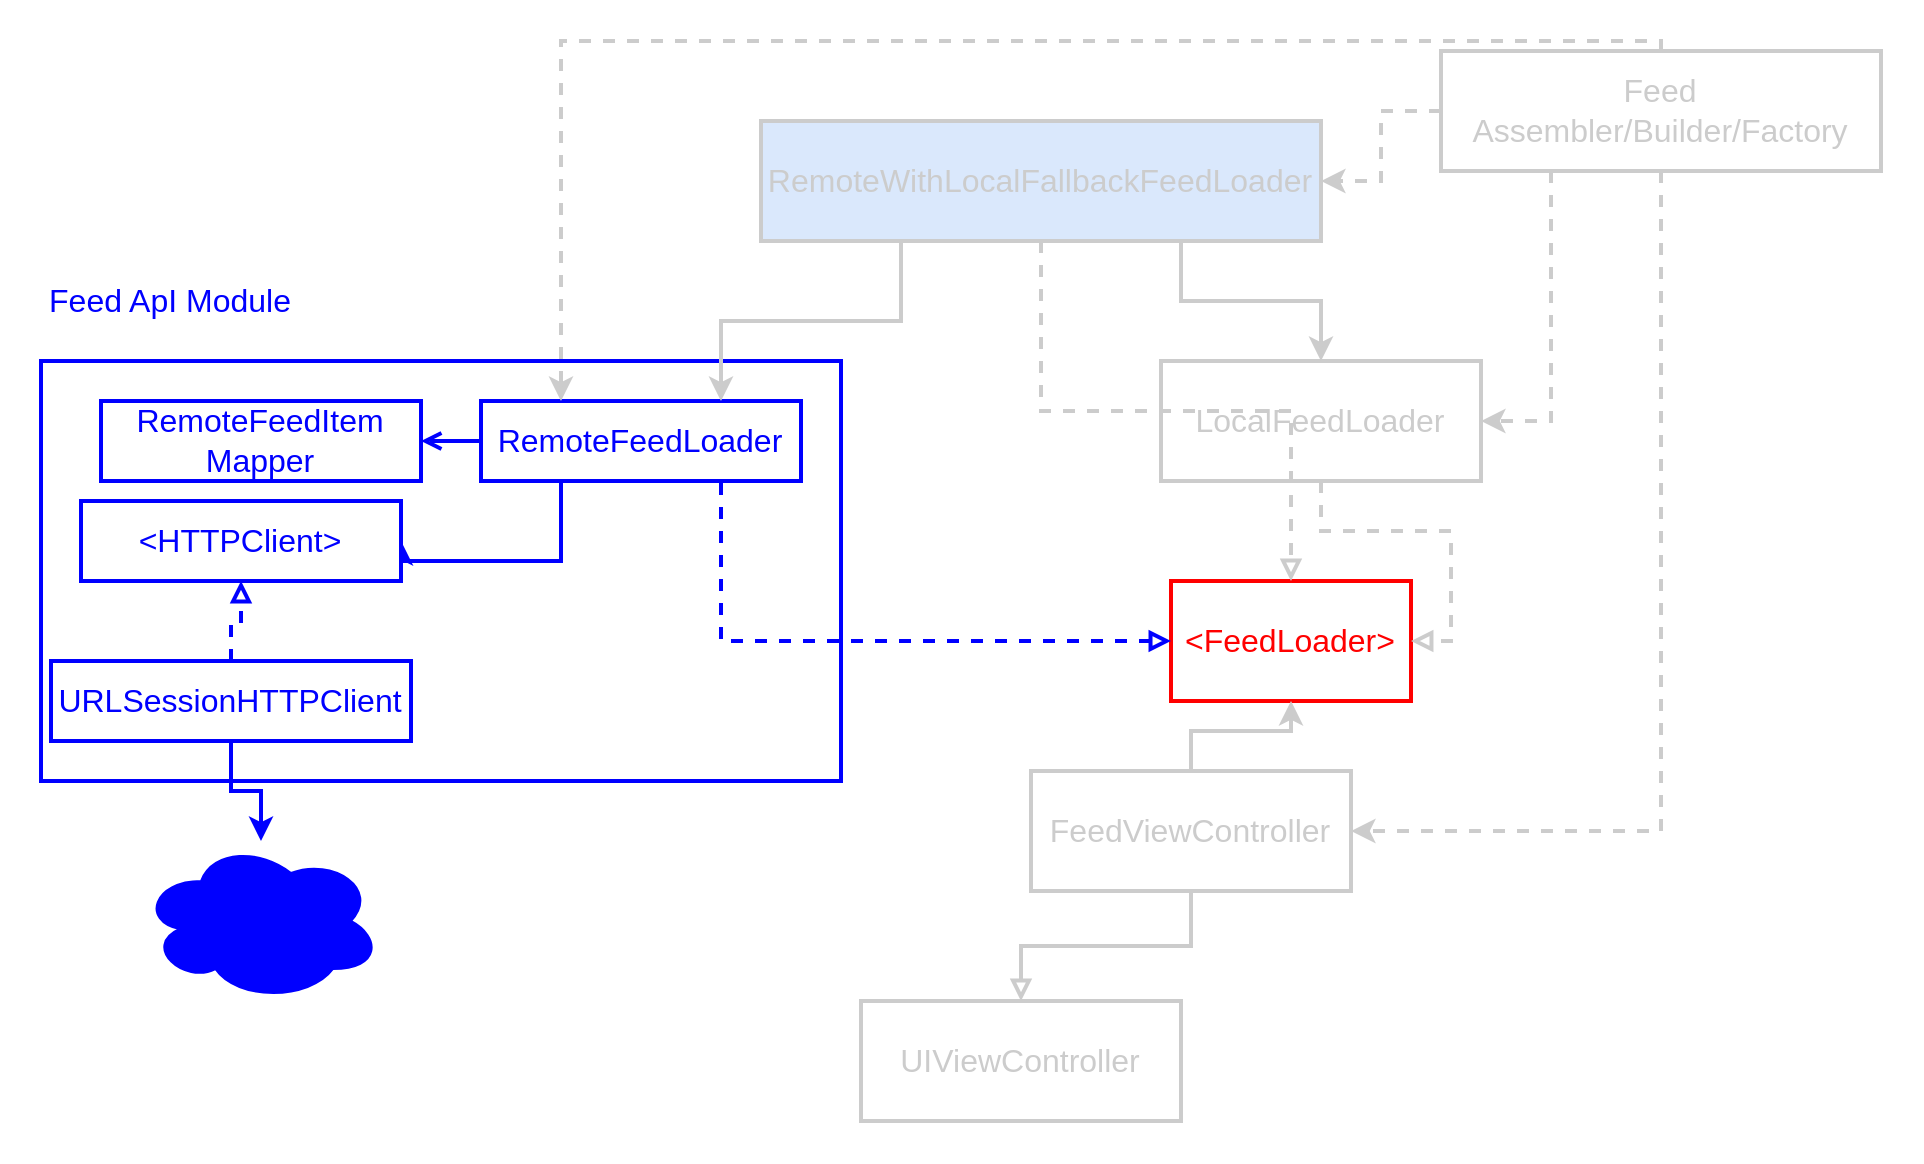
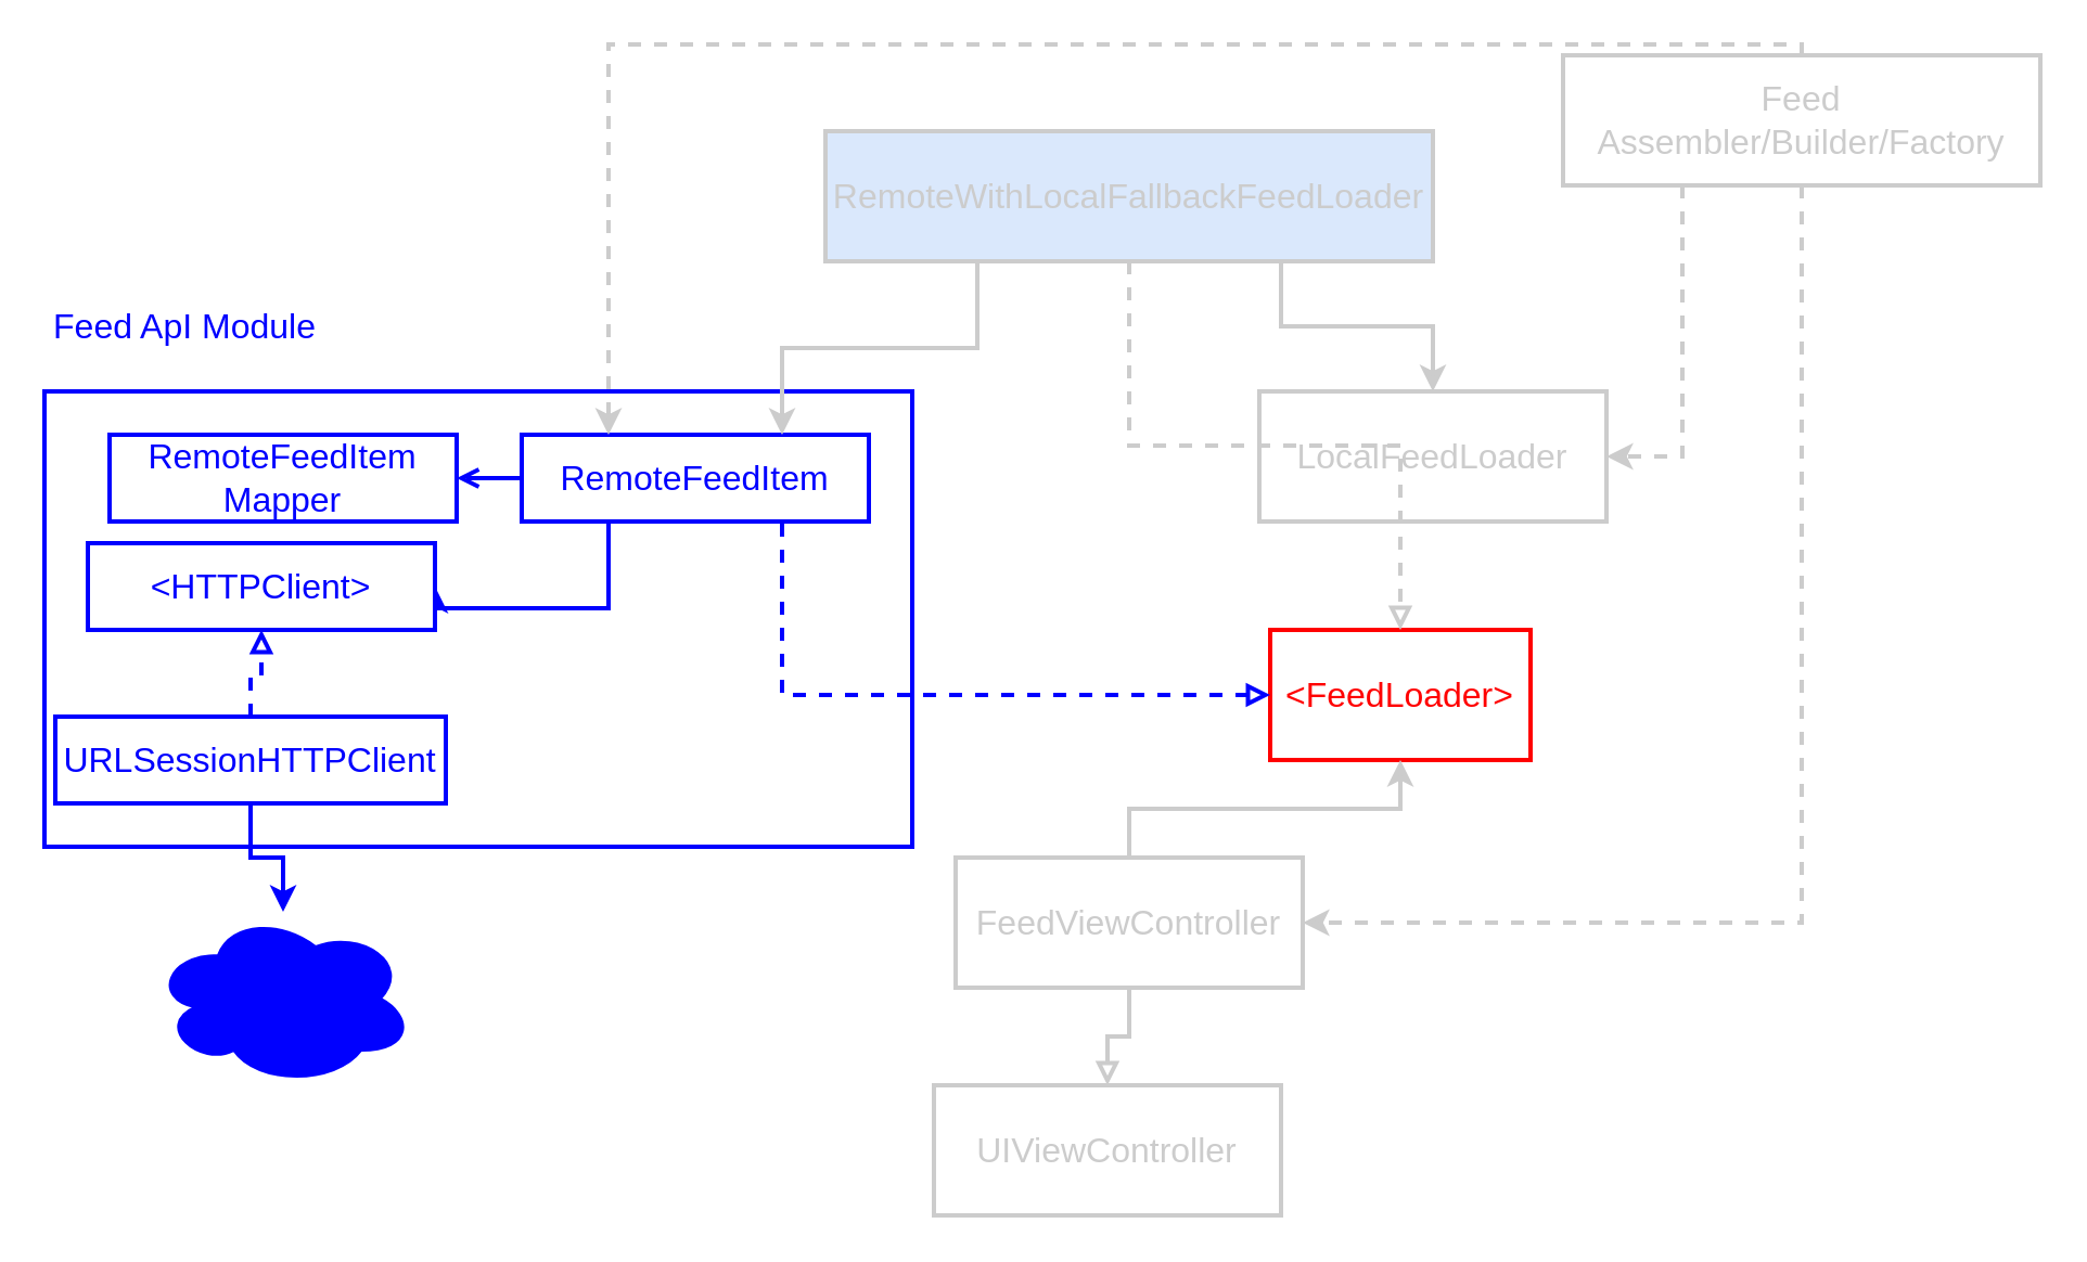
  <mxCell id="0" />
  <mxCell id="1" parent="0" />
  <mxCell id="2" value="&amp;lt;FeedLoader&amp;gt;" style="rounded=0;whiteSpace=wrap;html=1;strokeWidth=2;fontSize=16;fontColor=#FF0000;strokeColor=#FF0000;" parent="1" vertex="1"><mxGeometry x="585" y="290" width="120" height="60" as="geometry" /></mxCell>
  <mxCell id="3" value="" style="rounded=0;whiteSpace=wrap;html=1;strokeWidth=2;fontSize=16;fontColor=#CCCCCC;strokeColor=#0000FF;" parent="1" vertex="1"><mxGeometry x="20" y="180" width="400" height="210" as="geometry" /></mxCell>
- <mxCell id="4" style="edgeStyle=orthogonalEdgeStyle;rounded=0;orthogonalLoop=1;jettySize=auto;html=1;exitX=0.5;exitY=1;exitDx=0;exitDy=0;entryX=1;entryY=0.5;entryDx=0;entryDy=0;endArrow=block;endFill=0;strokeWidth=2;fontSize=16;dashed=1;strokeColor=#CCCCCC;fontColor=#CCCCCC;" parent="1" source="5" target="2" edge="1"><mxGeometry relative="1" as="geometry" /></mxCell>
  <mxCell id="5" value="LocalFeedLoader" style="rounded=0;whiteSpace=wrap;html=1;strokeWidth=2;fontSize=16;strokeColor=#CCCCCC;fontColor=#CCCCCC;" parent="1" vertex="1"><mxGeometry x="580" y="180" width="160" height="60" as="geometry" /></mxCell>
  <mxCell id="6" style="edgeStyle=orthogonalEdgeStyle;rounded=0;orthogonalLoop=1;jettySize=auto;html=1;exitX=0.5;exitY=1;exitDx=0;exitDy=0;entryX=0.5;entryY=0;entryDx=0;entryDy=0;dashed=1;endArrow=block;endFill=0;strokeWidth=2;fontSize=16;strokeColor=#CCCCCC;fontColor=#CCCCCC;" parent="1" source="8" target="2" edge="1"><mxGeometry relative="1" as="geometry" /></mxCell>
  <mxCell id="7" style="edgeStyle=orthogonalEdgeStyle;rounded=0;orthogonalLoop=1;jettySize=auto;html=1;exitX=0.75;exitY=1;exitDx=0;exitDy=0;entryX=0.5;entryY=0;entryDx=0;entryDy=0;endArrow=classic;endFill=1;strokeWidth=2;fontSize=16;strokeColor=#CCCCCC;fontColor=#CCCCCC;" parent="1" source="8" target="5" edge="1"><mxGeometry relative="1" as="geometry"><Array as="points"><mxPoint x="595" y="150" /><mxPoint x="650" y="150" /></Array></mxGeometry></mxCell>
  <mxCell id="8" value="RemoteWithLocalFallbackFeedLoader" style="rounded=0;whiteSpace=wrap;html=1;strokeWidth=2;fontSize=16;strokeColor=#CCCCCC;fontColor=#CCCCCC;fillColor=#dae8fc;" parent="1" vertex="1"><mxGeometry x="380" y="60" width="280" height="60" as="geometry" /></mxCell>
  <mxCell id="9" style="edgeStyle=orthogonalEdgeStyle;rounded=0;orthogonalLoop=1;jettySize=auto;html=1;exitX=0.5;exitY=1;exitDx=0;exitDy=0;entryX=0.5;entryY=0;entryDx=0;entryDy=0;endArrow=block;endFill=0;strokeWidth=2;fontSize=16;strokeColor=#CCCCCC;fontColor=#CCCCCC;" parent="1" source="11" target="12" edge="1"><mxGeometry relative="1" as="geometry" /></mxCell>
  <mxCell id="10" style="edgeStyle=orthogonalEdgeStyle;rounded=0;orthogonalLoop=1;jettySize=auto;html=1;exitX=0.5;exitY=0;exitDx=0;exitDy=0;entryX=0.5;entryY=1;entryDx=0;entryDy=0;endArrow=classic;endFill=1;strokeWidth=2;fontSize=16;strokeColor=#CCCCCC;fontColor=#CCCCCC;" parent="1" source="11" target="2" edge="1"><mxGeometry relative="1" as="geometry" /></mxCell>
- <mxCell id="11" value="FeedViewController" style="rounded=0;whiteSpace=wrap;html=1;strokeWidth=2;fontSize=16;strokeColor=#CCCCCC;fontColor=#CCCCCC;" parent="1" vertex="1"><mxGeometry x="515" y="385" width="160" height="60" as="geometry" /></mxCell>
+ <mxCell id="11" value="FeedViewController" style="rounded=0;whiteSpace=wrap;html=1;strokeWidth=2;fontSize=16;strokeColor=#CCCCCC;fontColor=#CCCCCC;" parent="1" vertex="1"><mxGeometry x="440" y="395" width="160" height="60" as="geometry" /></mxCell>
  <mxCell id="12" value="UIViewController" style="rounded=0;whiteSpace=wrap;html=1;strokeWidth=2;fontSize=16;strokeColor=#CCCCCC;fontColor=#CCCCCC;" parent="1" vertex="1"><mxGeometry x="430" y="500" width="160" height="60" as="geometry" /></mxCell>
- <mxCell id="13" style="edgeStyle=orthogonalEdgeStyle;rounded=0;orthogonalLoop=1;jettySize=auto;html=1;exitX=0;exitY=0.5;exitDx=0;exitDy=0;entryX=1;entryY=0.5;entryDx=0;entryDy=0;dashed=1;endArrow=classic;endFill=1;strokeWidth=2;fontSize=16;strokeColor=#CCCCCC;fontColor=#CCCCCC;" parent="1" source="16" target="8" edge="1"><mxGeometry relative="1" as="geometry" /></mxCell>
  <mxCell id="14" style="edgeStyle=orthogonalEdgeStyle;rounded=0;orthogonalLoop=1;jettySize=auto;html=1;exitX=0.25;exitY=1;exitDx=0;exitDy=0;entryX=1;entryY=0.5;entryDx=0;entryDy=0;dashed=1;endArrow=classic;endFill=1;strokeWidth=2;fontSize=16;strokeColor=#CCCCCC;fontColor=#CCCCCC;" parent="1" source="16" target="5" edge="1"><mxGeometry relative="1" as="geometry" /></mxCell>
  <mxCell id="15" style="edgeStyle=orthogonalEdgeStyle;rounded=0;orthogonalLoop=1;jettySize=auto;html=1;exitX=0.5;exitY=1;exitDx=0;exitDy=0;entryX=1;entryY=0.5;entryDx=0;entryDy=0;dashed=1;endArrow=classic;endFill=1;strokeWidth=2;fontSize=16;strokeColor=#CCCCCC;fontColor=#CCCCCC;" parent="1" source="16" target="11" edge="1"><mxGeometry relative="1" as="geometry" /></mxCell>
  <mxCell id="16" value="Feed&lt;br&gt;Assembler/Builder/Factory" style="rounded=0;whiteSpace=wrap;html=1;strokeWidth=2;fontSize=16;strokeColor=#CCCCCC;fontColor=#CCCCCC;" parent="1" vertex="1"><mxGeometry x="720" y="25" width="220" height="60" as="geometry" /></mxCell>
  <mxCell id="17" value="Feed ApI Module" style="text;html=1;strokeColor=none;fillColor=none;align=center;verticalAlign=middle;whiteSpace=wrap;rounded=0;fontColor=#0000FF;fontSize=16;" vertex="1" parent="1"><mxGeometry x="20" y="140" width="130" height="20" as="geometry" /></mxCell>
  <mxCell id="18" value="" style="edgeStyle=orthogonalEdgeStyle;rounded=0;orthogonalLoop=1;jettySize=auto;html=1;fontSize=16;fontColor=#0000FF;strokeColor=#0000FF;strokeWidth=2;endArrow=open;" edge="1" parent="1" source="20" target="22"><mxGeometry relative="1" as="geometry" /></mxCell>
  <mxCell id="19" style="edgeStyle=orthogonalEdgeStyle;rounded=0;orthogonalLoop=1;jettySize=auto;html=1;exitX=0.25;exitY=1;exitDx=0;exitDy=0;endArrow=classic;endFill=1;strokeColor=#0000FF;fontSize=16;fontColor=#0000FF;entryX=1;entryY=0.5;entryDx=0;entryDy=0;strokeWidth=2;" edge="1" parent="1" source="20" target="23"><mxGeometry relative="1" as="geometry"><Array as="points"><mxPoint x="280" y="280" /></Array></mxGeometry></mxCell>
- <mxCell id="20" value="RemoteFeedLoader" style="rounded=0;whiteSpace=wrap;html=1;strokeWidth=2;fontSize=16;fontColor=#0000FF;strokeColor=#0000FF;" vertex="1" parent="1"><mxGeometry x="240" y="200" width="160" height="40" as="geometry" /></mxCell>
+ <mxCell id="20" value="RemoteFeedItem" style="rounded=0;whiteSpace=wrap;html=1;strokeWidth=2;fontSize=16;fontColor=#0000FF;strokeColor=#0000FF;" vertex="1" parent="1"><mxGeometry x="240" y="200" width="160" height="40" as="geometry" /></mxCell>
  <mxCell id="21" style="edgeStyle=orthogonalEdgeStyle;rounded=0;orthogonalLoop=1;jettySize=auto;html=1;entryX=0;entryY=0.5;entryDx=0;entryDy=0;endArrow=block;endFill=0;strokeWidth=2;fontSize=16;dashed=1;fontColor=#CCCCCC;strokeColor=#0000FF;" parent="1" target="2" edge="1"><mxGeometry relative="1" as="geometry"><mxPoint x="360" y="241" as="sourcePoint" /><Array as="points"><mxPoint x="360" y="241" /><mxPoint x="360" y="320" /></Array></mxGeometry></mxCell>
  <mxCell id="22" value="RemoteFeedItem&lt;br&gt;Mapper" style="rounded=0;whiteSpace=wrap;html=1;strokeWidth=2;fontSize=16;fontColor=#0000FF;strokeColor=#0000FF;" vertex="1" parent="1"><mxGeometry x="50" y="200" width="160" height="40" as="geometry" /></mxCell>
  <mxCell id="23" value="&amp;lt;HTTPClient&amp;gt;" style="rounded=0;whiteSpace=wrap;html=1;strokeWidth=2;fontSize=16;fontColor=#0000FF;strokeColor=#0000FF;" vertex="1" parent="1"><mxGeometry x="40" y="250" width="160" height="40" as="geometry" /></mxCell>
  <mxCell id="24" value="" style="edgeStyle=orthogonalEdgeStyle;rounded=0;orthogonalLoop=1;jettySize=auto;html=1;strokeColor=#0000FF;fontSize=16;fontColor=#0000FF;endArrow=block;endFill=0;dashed=1;startSize=6;jumpSize=6;jumpStyle=gap;strokeWidth=2;" edge="1" parent="1" source="26" target="23"><mxGeometry relative="1" as="geometry" /></mxCell>
  <mxCell id="25" value="" style="edgeStyle=orthogonalEdgeStyle;rounded=0;orthogonalLoop=1;jettySize=auto;html=1;endArrow=classic;endFill=1;strokeColor=#0000FF;fontSize=16;fontColor=#0000FF;strokeWidth=2;" edge="1" parent="1" source="26" target="27"><mxGeometry relative="1" as="geometry" /></mxCell>
  <mxCell id="26" value="URLSessionHTTPClient" style="rounded=0;whiteSpace=wrap;html=1;strokeWidth=2;fontSize=16;fontColor=#0000FF;strokeColor=#0000FF;" vertex="1" parent="1"><mxGeometry x="25" y="330" width="180" height="40" as="geometry" /></mxCell>
  <mxCell id="27" value="" style="ellipse;shape=cloud;whiteSpace=wrap;html=1;strokeColor=#0000FF;fontSize=16;fontColor=#0000FF;fillColor=#0000FF;" vertex="1" parent="1"><mxGeometry x="70" y="420" width="120" height="80" as="geometry" /></mxCell>
  <mxCell id="28" style="rounded=0;orthogonalLoop=1;jettySize=auto;html=1;exitX=0.25;exitY=1;exitDx=0;exitDy=0;endArrow=classic;endFill=1;strokeWidth=2;fontSize=16;edgeStyle=orthogonalEdgeStyle;strokeColor=#CCCCCC;fontColor=#CCCCCC;entryX=0.75;entryY=0;entryDx=0;entryDy=0;" parent="1" source="8" target="20" edge="1"><mxGeometry relative="1" as="geometry"><mxPoint x="320" y="170" as="targetPoint" /></mxGeometry></mxCell>
  <mxCell id="29" style="edgeStyle=orthogonalEdgeStyle;rounded=0;orthogonalLoop=1;jettySize=auto;html=1;exitX=0.5;exitY=0;exitDx=0;exitDy=0;dashed=1;endArrow=classic;endFill=1;strokeWidth=2;fontSize=16;strokeColor=#CCCCCC;fontColor=#CCCCCC;entryX=0.25;entryY=0;entryDx=0;entryDy=0;" parent="1" source="16" target="20" edge="1"><mxGeometry relative="1" as="geometry"><Array as="points"><mxPoint x="830" y="20" /><mxPoint x="280" y="20" /></Array><mxPoint x="250" y="140" as="targetPoint" /></mxGeometry></mxCell>
